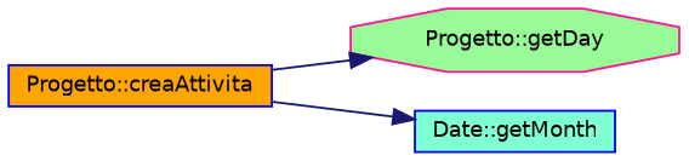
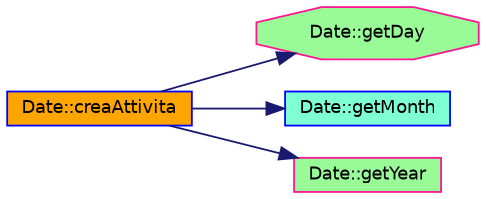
  digraph {
    fontname="DejaVu Sans"
    rankdir=LR
    node [color=blue fillcolor=palegreen fontname="DejaVu Sans" fontsize=10 shape=box style=filled]
    edge [color=midnightblue fontname="DejaVu Sans" fontsize=10 labelfontname=Helvetica labelfontsize=10 style=solid]
-   n1 [fillcolor=orange fontcolor=black height=0.2 label="Progetto::creaAttivita" width=0.4]
-   n2 [color=deeppink height=0.2 label="Progetto::getDay" shape=octagon width=0.4]
+   n1 [fillcolor=orange fontcolor=black height=0.2 label="Date::creaAttivita" width=0.4]
+   n2 [color=deeppink height=0.2 label="Date::getDay" shape=octagon width=0.4]
    n3 [fillcolor=aquamarine height=0.2 label="Date::getMonth" width=0.4]
+   n4 [color=deeppink height=0.2 label="Date::getYear" width=0.4]
    n1 -> n2
    n1 -> n3
+   n1 -> n4
  }
